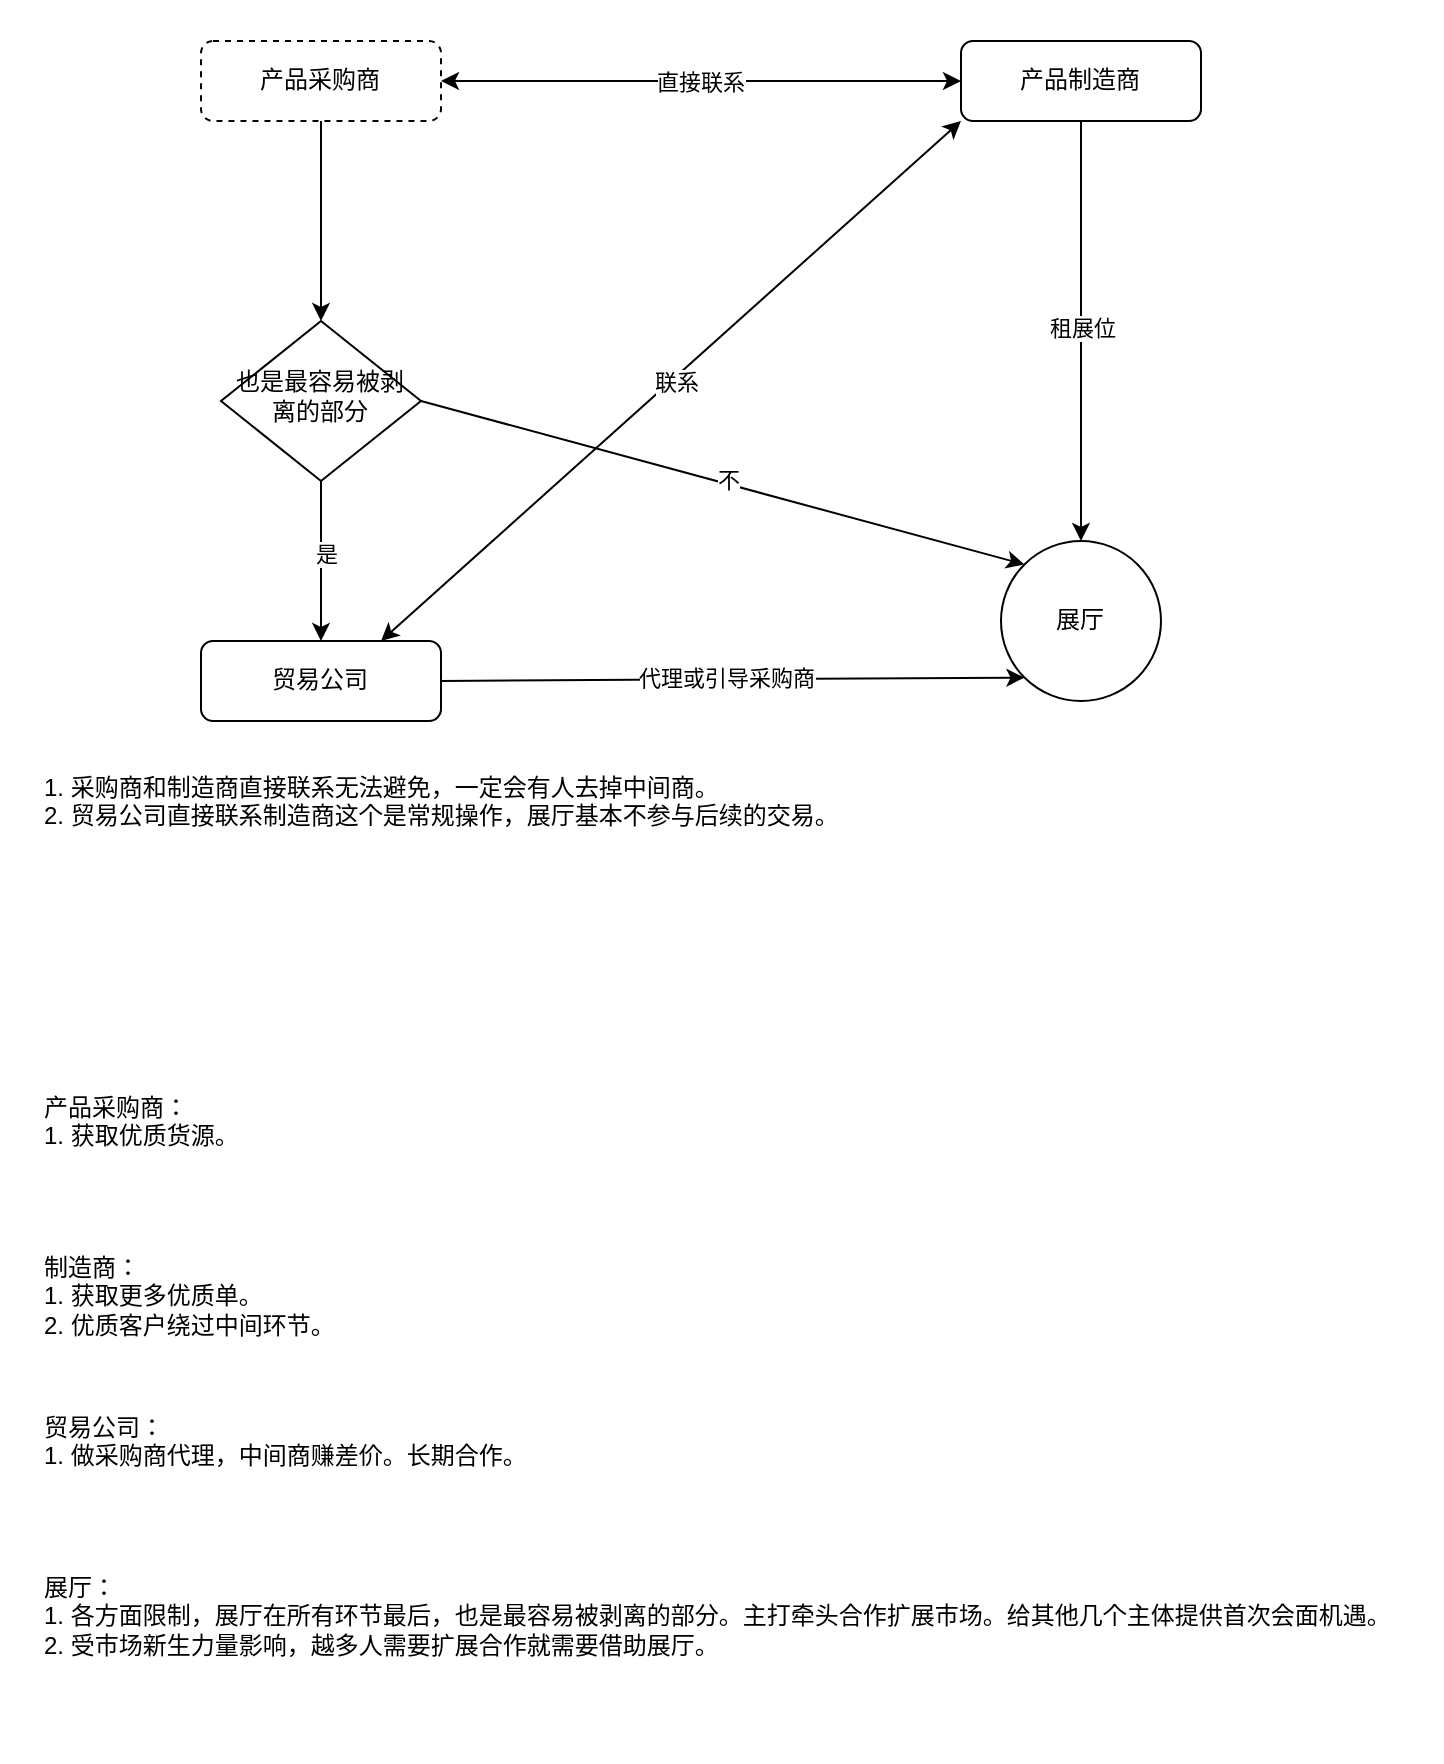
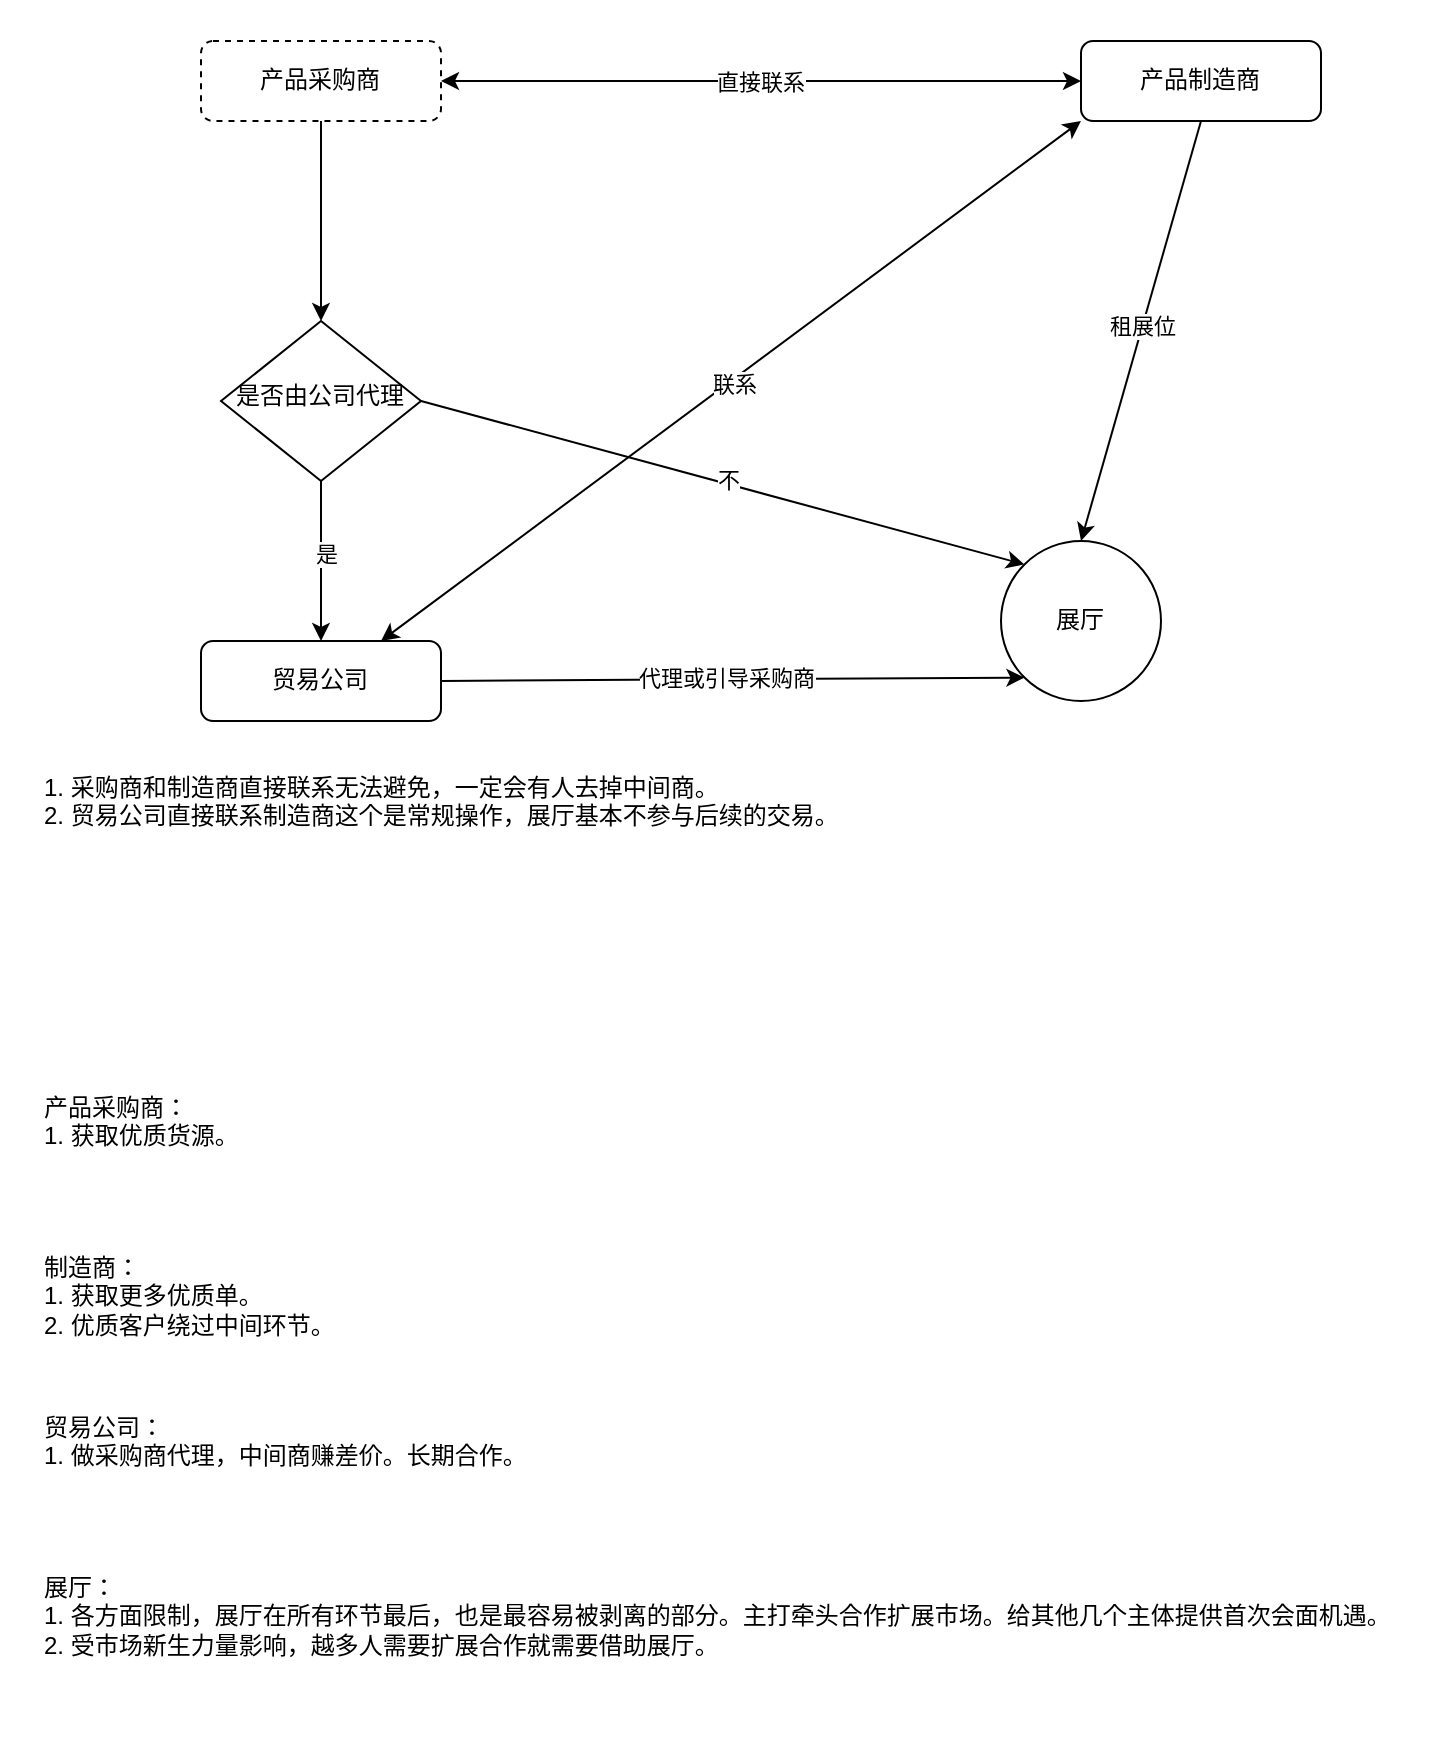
  <mxCell id="0" />
  <mxCell id="1" parent="0" />
  <mxCell id="2" value="产品采购商" style="rounded=1;whiteSpace=wrap;html=1;fontSize=12;glass=0;strokeWidth=1;shadow=0;dashed=1;" parent="1" vertex="1"><mxGeometry x="100" y="20" width="120" height="40" as="geometry" /></mxCell>
- <mxCell id="3" value="也是最容易被剥离的部分" style="rhombus;whiteSpace=wrap;html=1;shadow=0;fontFamily=Helvetica;fontSize=12;align=center;strokeWidth=1;spacing=6;spacingTop=-4;" parent="1" vertex="1"><mxGeometry x="110" y="160" width="100" height="80" as="geometry" /></mxCell>
- <mxCell id="4" value="产品制造商" style="rounded=1;whiteSpace=wrap;html=1;" vertex="1" parent="1"><mxGeometry x="480" y="20" width="120" height="40" as="geometry" /></mxCell>
+ <mxCell id="3" value="是否由公司代理" style="rhombus;whiteSpace=wrap;html=1;shadow=0;fontFamily=Helvetica;fontSize=12;align=center;strokeWidth=1;spacing=6;spacingTop=-4;" parent="1" vertex="1"><mxGeometry x="110" y="160" width="100" height="80" as="geometry" /></mxCell>
+ <mxCell id="4" value="产品制造商" style="rounded=1;whiteSpace=wrap;html=1;" vertex="1" parent="1"><mxGeometry x="540" y="20" width="120" height="40" as="geometry" /></mxCell>
  <mxCell id="5" value="贸易公司" style="rounded=1;whiteSpace=wrap;html=1;" vertex="1" parent="1"><mxGeometry x="100" y="320" width="120" height="40" as="geometry" /></mxCell>
  <mxCell id="6" value="展厅" style="ellipse;whiteSpace=wrap;html=1;aspect=fixed;" vertex="1" parent="1"><mxGeometry x="500" y="270" width="80" height="80" as="geometry" /></mxCell>
  <mxCell id="7" value="" style="endArrow=classic;html=1;rounded=0;entryX=0.5;entryY=0;entryDx=0;entryDy=0;exitX=0.5;exitY=1;exitDx=0;exitDy=0;" edge="1" parent="1" source="4" target="6"><mxGeometry width="50" height="50" relative="1" as="geometry"><mxPoint x="470" y="380" as="sourcePoint" /><mxPoint x="520" y="330" as="targetPoint" /></mxGeometry></mxCell>
  <mxCell id="8" value="租展位" style="edgeLabel;html=1;align=center;verticalAlign=middle;resizable=0;points=[];" vertex="1" connectable="0" parent="7"><mxGeometry x="-0.017" relative="1" as="geometry"><mxPoint as="offset" /></mxGeometry></mxCell>
  <mxCell id="9" value="" style="endArrow=classic;html=1;rounded=0;entryX=0;entryY=0;entryDx=0;entryDy=0;exitX=1;exitY=0.5;exitDx=0;exitDy=0;" edge="1" parent="1" source="3" target="6"><mxGeometry width="50" height="50" relative="1" as="geometry"><mxPoint x="330" y="230" as="sourcePoint" /><mxPoint x="380" y="180" as="targetPoint" /></mxGeometry></mxCell>
  <mxCell id="10" value="不" style="edgeLabel;html=1;align=center;verticalAlign=middle;resizable=0;points=[];" vertex="1" connectable="0" parent="9"><mxGeometry x="0.012" y="2" relative="1" as="geometry"><mxPoint as="offset" /></mxGeometry></mxCell>
  <mxCell id="11" value="" style="endArrow=classic;html=1;rounded=0;entryX=0.5;entryY=0;entryDx=0;entryDy=0;exitX=0.5;exitY=1;exitDx=0;exitDy=0;" edge="1" parent="1" source="2" target="3"><mxGeometry width="50" height="50" relative="1" as="geometry"><mxPoint x="0" y="240" as="sourcePoint" /><mxPoint x="50" y="190" as="targetPoint" /></mxGeometry></mxCell>
  <mxCell id="12" value="" style="endArrow=classic;html=1;rounded=0;entryX=0.5;entryY=0;entryDx=0;entryDy=0;exitX=0.5;exitY=1;exitDx=0;exitDy=0;" edge="1" parent="1" source="3" target="5"><mxGeometry width="50" height="50" relative="1" as="geometry"><mxPoint x="0" y="260" as="sourcePoint" /><mxPoint x="50" y="210" as="targetPoint" /></mxGeometry></mxCell>
  <mxCell id="13" value="是" style="edgeLabel;html=1;align=center;verticalAlign=middle;resizable=0;points=[];" vertex="1" connectable="0" parent="12"><mxGeometry x="-0.1" y="2" relative="1" as="geometry"><mxPoint as="offset" /></mxGeometry></mxCell>
  <mxCell id="14" value="" style="endArrow=classic;html=1;rounded=0;entryX=0;entryY=1;entryDx=0;entryDy=0;exitX=1;exitY=0.5;exitDx=0;exitDy=0;" edge="1" parent="1" source="5" target="6"><mxGeometry width="50" height="50" relative="1" as="geometry"><mxPoint x="300" y="290" as="sourcePoint" /><mxPoint x="350" y="240" as="targetPoint" /></mxGeometry></mxCell>
  <mxCell id="15" value="代理或引导采购商" style="edgeLabel;html=1;align=center;verticalAlign=middle;resizable=0;points=[];" vertex="1" connectable="0" parent="14"><mxGeometry x="-0.019" y="1" relative="1" as="geometry"><mxPoint as="offset" /></mxGeometry></mxCell>
  <mxCell id="16" value="" style="endArrow=classic;startArrow=classic;html=1;rounded=0;entryX=0;entryY=0.5;entryDx=0;entryDy=0;exitX=1;exitY=0.5;exitDx=0;exitDy=0;" edge="1" parent="1" source="2" target="4"><mxGeometry width="50" height="50" relative="1" as="geometry"><mxPoint x="330" y="230" as="sourcePoint" /><mxPoint x="380" y="180" as="targetPoint" /></mxGeometry></mxCell>
  <mxCell id="17" value="直接联系" style="edgeLabel;html=1;align=center;verticalAlign=middle;resizable=0;points=[];" vertex="1" connectable="0" parent="16"><mxGeometry x="-0.008" relative="1" as="geometry"><mxPoint as="offset" /></mxGeometry></mxCell>
  <mxCell id="18" value="" style="endArrow=classic;startArrow=classic;html=1;rounded=0;exitX=0.75;exitY=0;exitDx=0;exitDy=0;entryX=0;entryY=1;entryDx=0;entryDy=0;" edge="1" parent="1" source="5" target="4"><mxGeometry width="50" height="50" relative="1" as="geometry"><mxPoint x="330" y="230" as="sourcePoint" /><mxPoint x="380" y="180" as="targetPoint" /></mxGeometry></mxCell>
  <mxCell id="19" value="联系" style="edgeLabel;html=1;align=center;verticalAlign=middle;resizable=0;points=[];" vertex="1" connectable="0" parent="18"><mxGeometry x="0.004" y="-2" relative="1" as="geometry"><mxPoint as="offset" /></mxGeometry></mxCell>
  <mxCell id="20" value="1. 采购商和制造商直接联系无法避免，一定会有人去掉中间商。&lt;div&gt;2. 贸易公司直接联系制造商这个是常规操作，展厅基本不参与后续的交易。&lt;/div&gt;&lt;div&gt;&lt;br&gt;&lt;/div&gt;" style="text;html=1;align=left;verticalAlign=top;whiteSpace=wrap;rounded=0;" vertex="1" parent="1"><mxGeometry x="20" y="380" width="600" height="80" as="geometry" /></mxCell>
  <mxCell id="21" value="制造商：&lt;div&gt;1. 获取更多优质单。&lt;/div&gt;&lt;div&gt;2. 优质客户绕过中间环节。&lt;/div&gt;" style="text;html=1;align=left;verticalAlign=top;whiteSpace=wrap;rounded=0;" vertex="1" parent="1"><mxGeometry x="20" y="620" width="680" height="80" as="geometry" /></mxCell>
  <mxCell id="22" value="贸易公司：&lt;div&gt;1. 做采购商代理，中间商赚差价。长期合作。&lt;/div&gt;" style="text;html=1;align=left;verticalAlign=top;whiteSpace=wrap;rounded=0;" vertex="1" parent="1"><mxGeometry x="20" y="700" width="680" height="80" as="geometry" /></mxCell>
  <mxCell id="23" value="展厅：&lt;div&gt;1. 各方面限制，展厅在所有环节最后，也是最容易被剥离的部分。主打牵头合作扩展市场。给其他几个主体提供首次会面机遇。&lt;/div&gt;&lt;div&gt;2. 受市场新生力量影响，越多人需要扩展合作就需要借助展厅。&lt;/div&gt;" style="text;html=1;align=left;verticalAlign=top;whiteSpace=wrap;rounded=0;" vertex="1" parent="1"><mxGeometry x="20" y="780" width="680" height="80" as="geometry" /></mxCell>
  <mxCell id="24" value="产品采购商：&lt;div&gt;1. 获取优质货源。&lt;/div&gt;" style="text;html=1;align=left;verticalAlign=top;whiteSpace=wrap;rounded=0;" vertex="1" parent="1"><mxGeometry x="20" y="540" width="680" height="80" as="geometry" /></mxCell>
